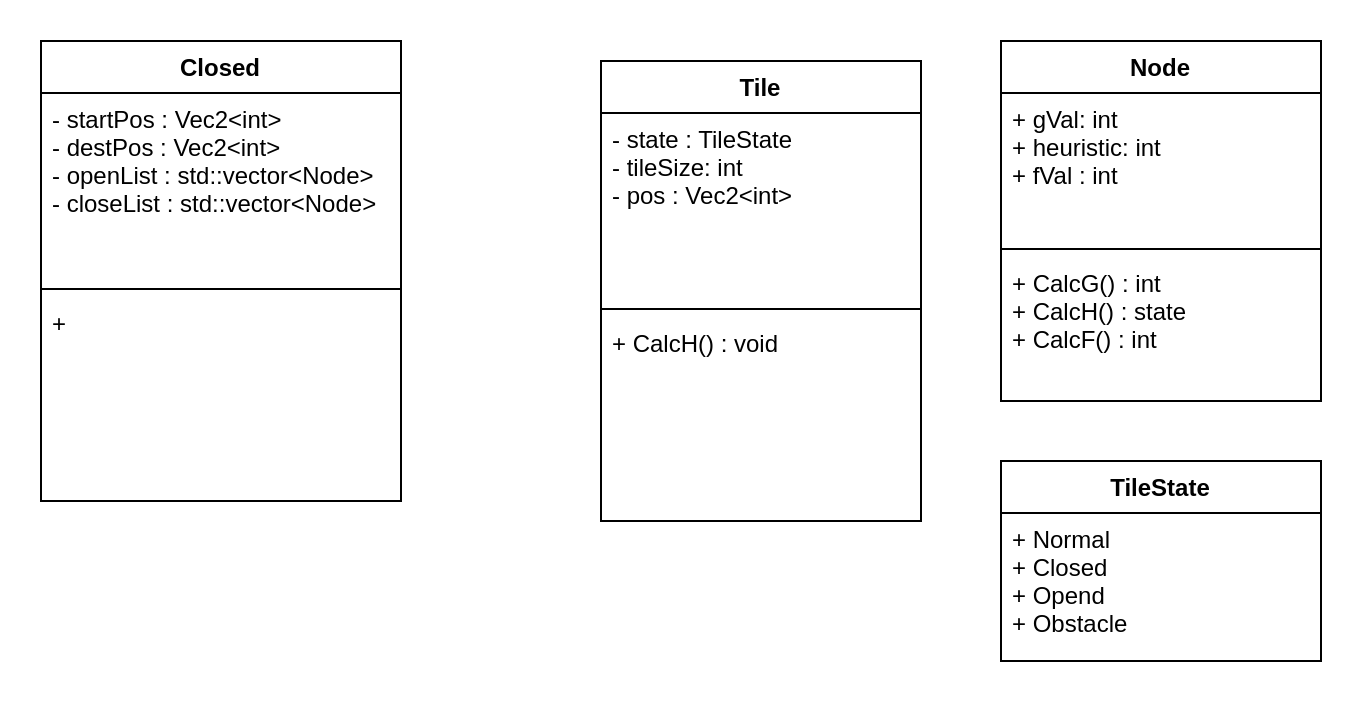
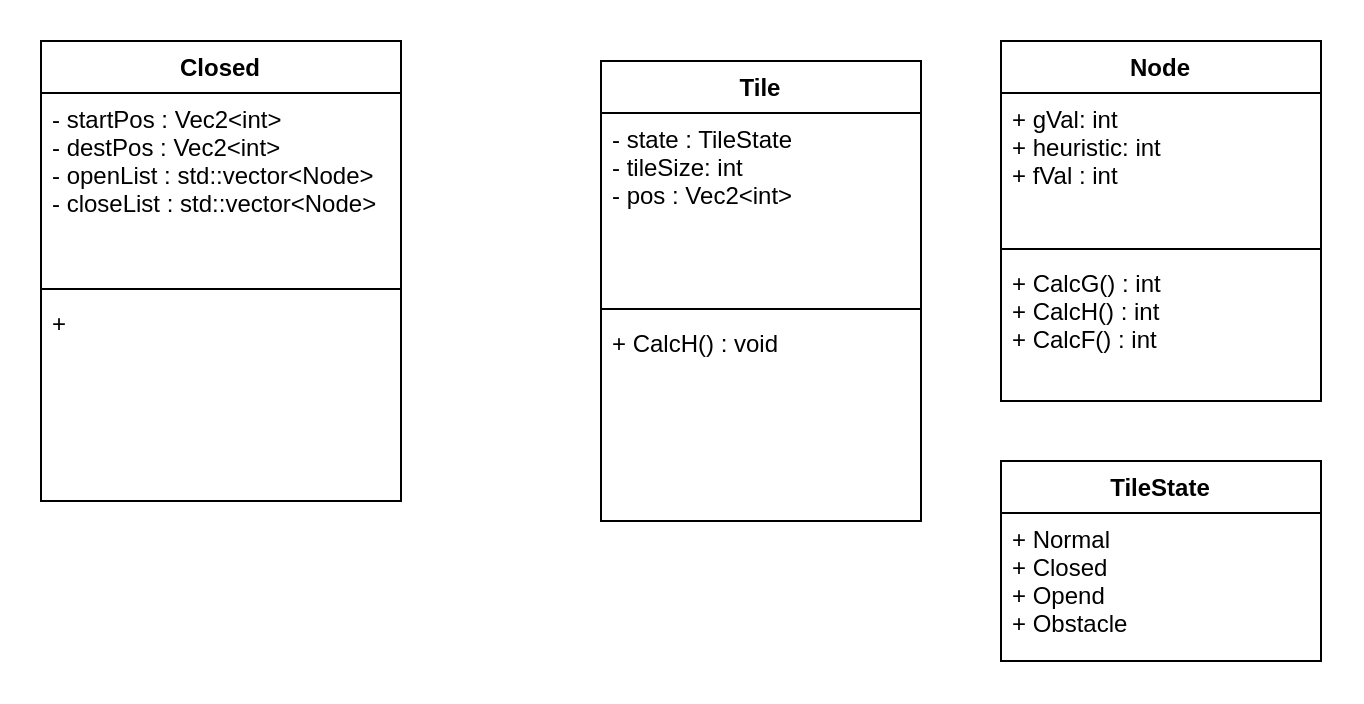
  <mxCell id="0" />
  <mxCell id="1" parent="0" />
  <mxCell id="2" value="Tile" style="swimlane;fontStyle=1;align=center;verticalAlign=top;childLayout=stackLayout;horizontal=1;startSize=26;horizontalStack=0;resizeParent=1;resizeParentMax=0;resizeLast=0;collapsible=1;marginBottom=0;" vertex="1" parent="1"><mxGeometry x="300" y="30" width="160" height="230" as="geometry" /></mxCell>
  <mxCell id="3" value="- state : TileState&#10;- tileSize: int&#10;- pos : Vec2&lt;int&gt;&#10;" style="text;strokeColor=none;fillColor=none;align=left;verticalAlign=top;spacingLeft=4;spacingRight=4;overflow=hidden;rotatable=0;points=[[0,0.5],[1,0.5]];portConstraint=eastwest;" vertex="1" parent="2"><mxGeometry y="26" width="160" height="94" as="geometry" /></mxCell>
  <mxCell id="4" value="" style="line;strokeWidth=1;fillColor=none;align=left;verticalAlign=middle;spacingTop=-1;spacingLeft=3;spacingRight=3;rotatable=0;labelPosition=right;points=[];portConstraint=eastwest;" vertex="1" parent="2"><mxGeometry y="120" width="160" height="8" as="geometry" /></mxCell>
  <mxCell id="5" value="+ CalcH() : void" style="text;strokeColor=none;fillColor=none;align=left;verticalAlign=top;spacingLeft=4;spacingRight=4;overflow=hidden;rotatable=0;points=[[0,0.5],[1,0.5]];portConstraint=eastwest;" vertex="1" parent="2"><mxGeometry y="128" width="160" height="102" as="geometry" /></mxCell>
  <mxCell id="6" value="Closed" style="swimlane;fontStyle=1;align=center;verticalAlign=top;childLayout=stackLayout;horizontal=1;startSize=26;horizontalStack=0;resizeParent=1;resizeParentMax=0;resizeLast=0;collapsible=1;marginBottom=0;" vertex="1" parent="1"><mxGeometry x="20" y="20" width="180" height="230" as="geometry" /></mxCell>
  <mxCell id="7" value="- startPos : Vec2&lt;int&gt;&#10;- destPos : Vec2&lt;int&gt;&#10;- openList : std::vector&lt;Node&gt;&#10;- closeList : std::vector&lt;Node&gt;" style="text;strokeColor=none;fillColor=none;align=left;verticalAlign=top;spacingLeft=4;spacingRight=4;overflow=hidden;rotatable=0;points=[[0,0.5],[1,0.5]];portConstraint=eastwest;" vertex="1" parent="6"><mxGeometry y="26" width="180" height="94" as="geometry" /></mxCell>
  <mxCell id="8" value="" style="line;strokeWidth=1;fillColor=none;align=left;verticalAlign=middle;spacingTop=-1;spacingLeft=3;spacingRight=3;rotatable=0;labelPosition=right;points=[];portConstraint=eastwest;" vertex="1" parent="6"><mxGeometry y="120" width="180" height="8" as="geometry" /></mxCell>
  <mxCell id="9" value="+ " style="text;strokeColor=none;fillColor=none;align=left;verticalAlign=top;spacingLeft=4;spacingRight=4;overflow=hidden;rotatable=0;points=[[0,0.5],[1,0.5]];portConstraint=eastwest;" vertex="1" parent="6"><mxGeometry y="128" width="180" height="102" as="geometry" /></mxCell>
  <mxCell id="10" value="Node" style="swimlane;fontStyle=1;align=center;verticalAlign=top;childLayout=stackLayout;horizontal=1;startSize=26;horizontalStack=0;resizeParent=1;resizeParentMax=0;resizeLast=0;collapsible=1;marginBottom=0;" vertex="1" parent="1"><mxGeometry x="500" y="20" width="160" height="180" as="geometry" /></mxCell>
  <mxCell id="11" value="+ gVal: int&#10;+ heuristic: int&#10;+ fVal : int" style="text;strokeColor=none;fillColor=none;align=left;verticalAlign=top;spacingLeft=4;spacingRight=4;overflow=hidden;rotatable=0;points=[[0,0.5],[1,0.5]];portConstraint=eastwest;" vertex="1" parent="10"><mxGeometry y="26" width="160" height="74" as="geometry" /></mxCell>
  <mxCell id="12" value="" style="line;strokeWidth=1;fillColor=none;align=left;verticalAlign=middle;spacingTop=-1;spacingLeft=3;spacingRight=3;rotatable=0;labelPosition=right;points=[];portConstraint=eastwest;" vertex="1" parent="10"><mxGeometry y="100" width="160" height="8" as="geometry" /></mxCell>
- <mxCell id="13" value="+ CalcG() : int&#10;+ CalcH() : state&#10;+ CalcF() : int" style="text;strokeColor=none;fillColor=none;align=left;verticalAlign=top;spacingLeft=4;spacingRight=4;overflow=hidden;rotatable=0;points=[[0,0.5],[1,0.5]];portConstraint=eastwest;" vertex="1" parent="10"><mxGeometry y="108" width="160" height="72" as="geometry" /></mxCell>
+ <mxCell id="13" value="+ CalcG() : int&#10;+ CalcH() : int&#10;+ CalcF() : int" style="text;strokeColor=none;fillColor=none;align=left;verticalAlign=top;spacingLeft=4;spacingRight=4;overflow=hidden;rotatable=0;points=[[0,0.5],[1,0.5]];portConstraint=eastwest;" vertex="1" parent="10"><mxGeometry y="108" width="160" height="72" as="geometry" /></mxCell>
  <mxCell id="14" value="TileState" style="swimlane;fontStyle=1;align=center;verticalAlign=top;childLayout=stackLayout;horizontal=1;startSize=26;horizontalStack=0;resizeParent=1;resizeParentMax=0;resizeLast=0;collapsible=1;marginBottom=0;" vertex="1" parent="1"><mxGeometry x="500" y="230" width="160" height="100" as="geometry" /></mxCell>
  <mxCell id="15" value="+ Normal&#10;+ Closed&#10;+ Opend&#10;+ Obstacle" style="text;strokeColor=none;fillColor=none;align=left;verticalAlign=top;spacingLeft=4;spacingRight=4;overflow=hidden;rotatable=0;points=[[0,0.5],[1,0.5]];portConstraint=eastwest;" vertex="1" parent="14"><mxGeometry y="26" width="160" height="74" as="geometry" /></mxCell>
